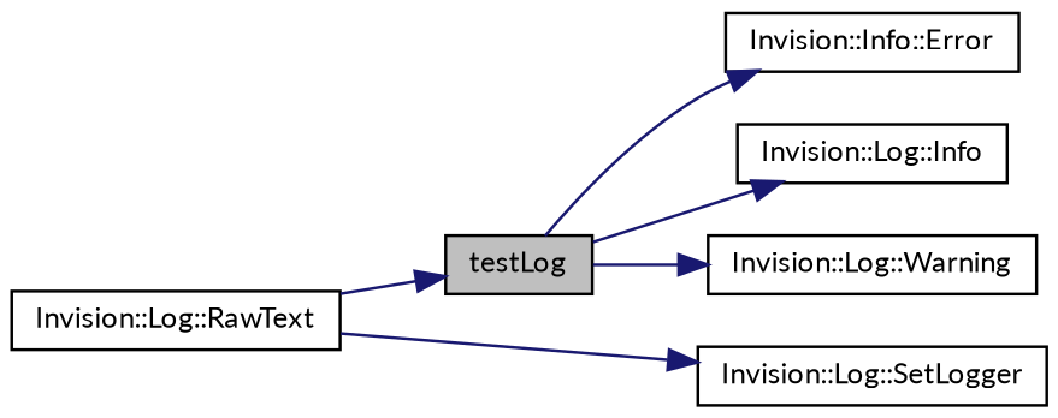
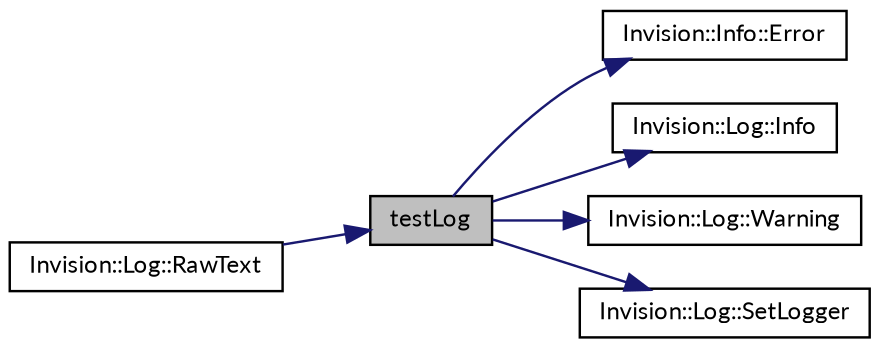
  digraph {
    fontname=Lato
    rankdir=LR
    node [color=black fillcolor=white fontname=Lato fontsize=10 shape=record style=filled]
    edge [color=midnightblue fontname=Lato fontsize=10 labelfontname=Helvetica labelfontsize=10 style=solid]
    n1 [fillcolor=grey75 fontcolor=black height=0.2 label=testLog width=0.4]
    n2 [height=0.2 label="Invision::Info::Error" width=0.4]
    n3 [height=0.2 label="Invision::Log::Info" width=0.4]
    n4 [height=0.2 label="Invision::Log::SetLogger" width=0.4]
    n5 [height=0.2 label="Invision::Log::Warning" width=0.4]
    n6 [height=0.2 label="Invision::Log::RawText" width=0.4]
    n1 -> n2
    n1 -> n3
-   n6 -> n4
+   n1 -> n4
    n1 -> n5
    n6 -> n1
  }
